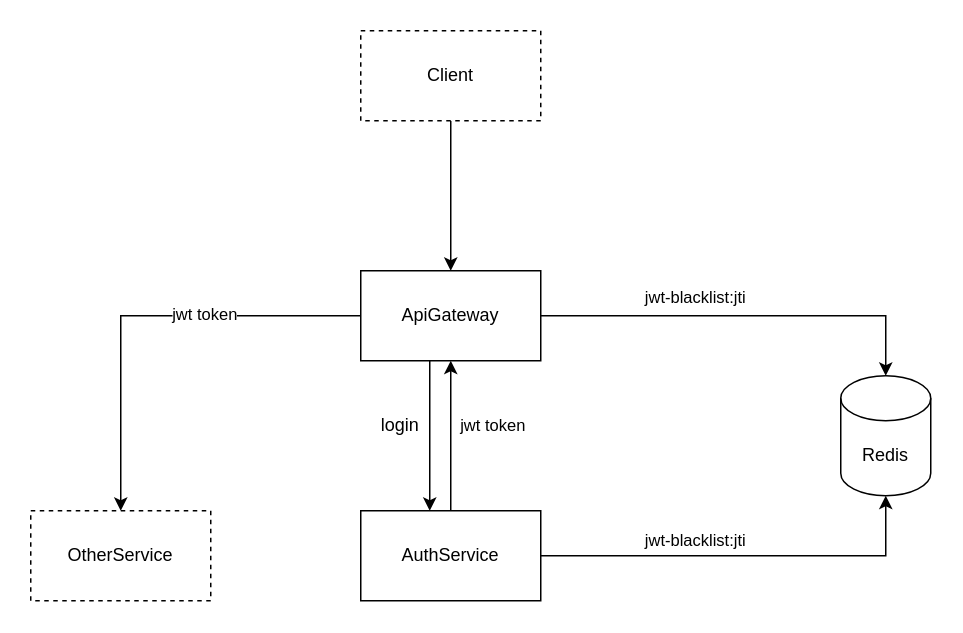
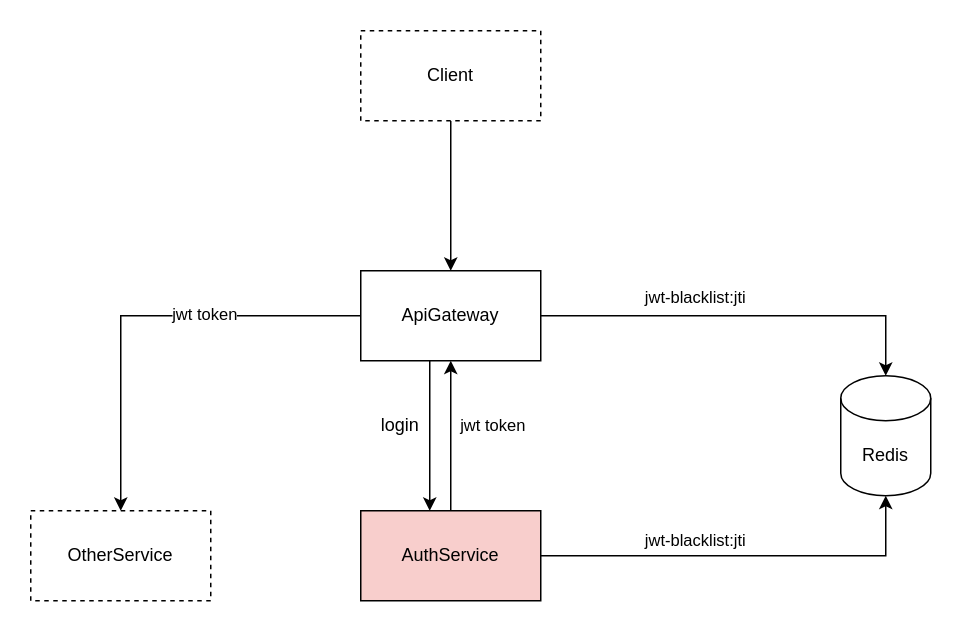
  <mxCell id="0" />
  <mxCell id="1" parent="0" />
  <mxCell id="2" style="edgeStyle=orthogonalEdgeStyle;rounded=0;orthogonalLoop=1;jettySize=auto;html=1;entryX=0.5;entryY=0;entryDx=0;entryDy=0;" edge="1" parent="1" source="3" target="9"><mxGeometry relative="1" as="geometry" /></mxCell>
  <mxCell id="3" value="Client" style="rounded=0;whiteSpace=wrap;html=1;dashed=1;" vertex="1" parent="1"><mxGeometry x="240" y="20" width="120" height="60" as="geometry" /></mxCell>
  <mxCell id="4" style="edgeStyle=orthogonalEdgeStyle;rounded=0;orthogonalLoop=1;jettySize=auto;html=1;" edge="1" parent="1" source="9" target="13"><mxGeometry relative="1" as="geometry" /></mxCell>
  <mxCell id="5" value="jwt-blacklist:jti" style="edgeLabel;html=1;align=center;verticalAlign=middle;resizable=0;points=[];" vertex="1" connectable="0" parent="4"><mxGeometry x="-0.244" y="3" relative="1" as="geometry"><mxPoint y="-10" as="offset" /></mxGeometry></mxCell>
  <mxCell id="6" style="edgeStyle=orthogonalEdgeStyle;rounded=0;orthogonalLoop=1;jettySize=auto;html=1;entryX=0.5;entryY=0;entryDx=0;entryDy=0;" edge="1" parent="1"><mxGeometry relative="1" as="geometry"><mxPoint x="286" y="240" as="sourcePoint" /><mxPoint x="286" y="340" as="targetPoint" /></mxGeometry></mxCell>
  <mxCell id="7" style="edgeStyle=orthogonalEdgeStyle;rounded=0;orthogonalLoop=1;jettySize=auto;html=1;entryX=0.5;entryY=0;entryDx=0;entryDy=0;" edge="1" parent="1" source="9" target="16"><mxGeometry relative="1" as="geometry" /></mxCell>
  <mxCell id="8" value="jwt token" style="edgeLabel;html=1;align=center;verticalAlign=middle;resizable=0;points=[];" vertex="1" connectable="0" parent="7"><mxGeometry x="-0.276" y="-2" relative="1" as="geometry"><mxPoint as="offset" /></mxGeometry></mxCell>
  <mxCell id="9" value="ApiGateway" style="rounded=0;whiteSpace=wrap;html=1;" vertex="1" parent="1"><mxGeometry x="240" y="180" width="120" height="60" as="geometry" /></mxCell>
  <mxCell id="10" style="edgeStyle=orthogonalEdgeStyle;rounded=0;orthogonalLoop=1;jettySize=auto;html=1;entryX=0.5;entryY=1;entryDx=0;entryDy=0;" edge="1" parent="1" source="12" target="9"><mxGeometry relative="1" as="geometry" /></mxCell>
  <mxCell id="11" value="jwt token" style="edgeLabel;html=1;align=center;verticalAlign=middle;resizable=0;points=[];" vertex="1" connectable="0" parent="10"><mxGeometry x="0.2" y="-1" relative="1" as="geometry"><mxPoint x="26" y="2" as="offset" /></mxGeometry></mxCell>
- <mxCell id="12" value="AuthService" style="rounded=0;whiteSpace=wrap;html=1;" vertex="1" parent="1"><mxGeometry x="240" y="340" width="120" height="60" as="geometry" /></mxCell>
+ <mxCell id="12" value="AuthService" style="rounded=0;whiteSpace=wrap;html=1;fillColor=#f8cecc;" vertex="1" parent="1"><mxGeometry x="240" y="340" width="120" height="60" as="geometry" /></mxCell>
  <mxCell id="13" value="Redis" style="shape=cylinder3;whiteSpace=wrap;html=1;boundedLbl=1;backgroundOutline=1;size=15;" vertex="1" parent="1"><mxGeometry x="560" y="250" width="60" height="80" as="geometry" /></mxCell>
  <mxCell id="14" style="edgeStyle=orthogonalEdgeStyle;rounded=0;orthogonalLoop=1;jettySize=auto;html=1;entryX=0.5;entryY=1;entryDx=0;entryDy=0;entryPerimeter=0;" edge="1" parent="1" source="12" target="13"><mxGeometry relative="1" as="geometry" /></mxCell>
  <mxCell id="15" value="jwt-blacklist:jti" style="edgeLabel;html=1;align=center;verticalAlign=middle;resizable=0;points=[];" vertex="1" connectable="0" parent="14"><mxGeometry x="-0.244" y="1" relative="1" as="geometry"><mxPoint y="-10" as="offset" /></mxGeometry></mxCell>
  <mxCell id="16" value="OtherService" style="rounded=0;whiteSpace=wrap;html=1;dashed=1;" vertex="1" parent="1"><mxGeometry x="20" y="340" width="120" height="60" as="geometry" /></mxCell>
  <mxCell id="17" value="login" style="text;html=1;align=center;verticalAlign=middle;resizable=0;points=[];autosize=1;strokeColor=none;fillColor=none;" vertex="1" parent="1"><mxGeometry x="241" y="268" width="50" height="30" as="geometry" /></mxCell>
